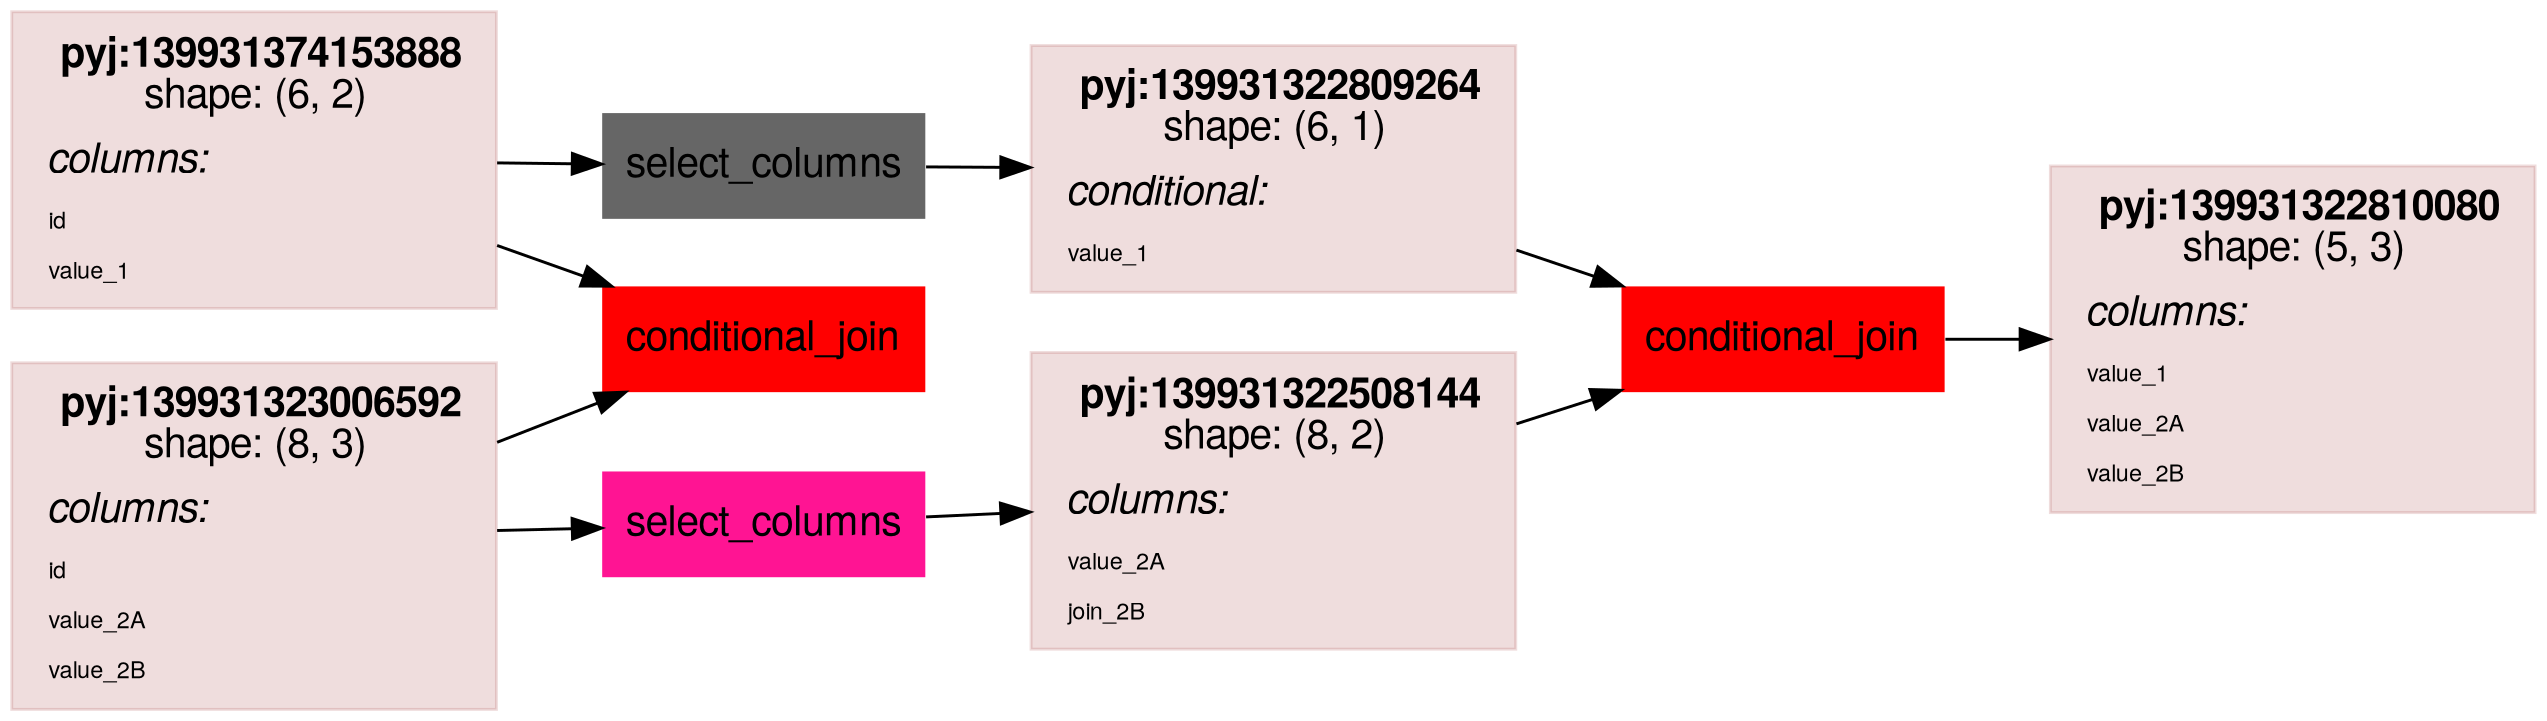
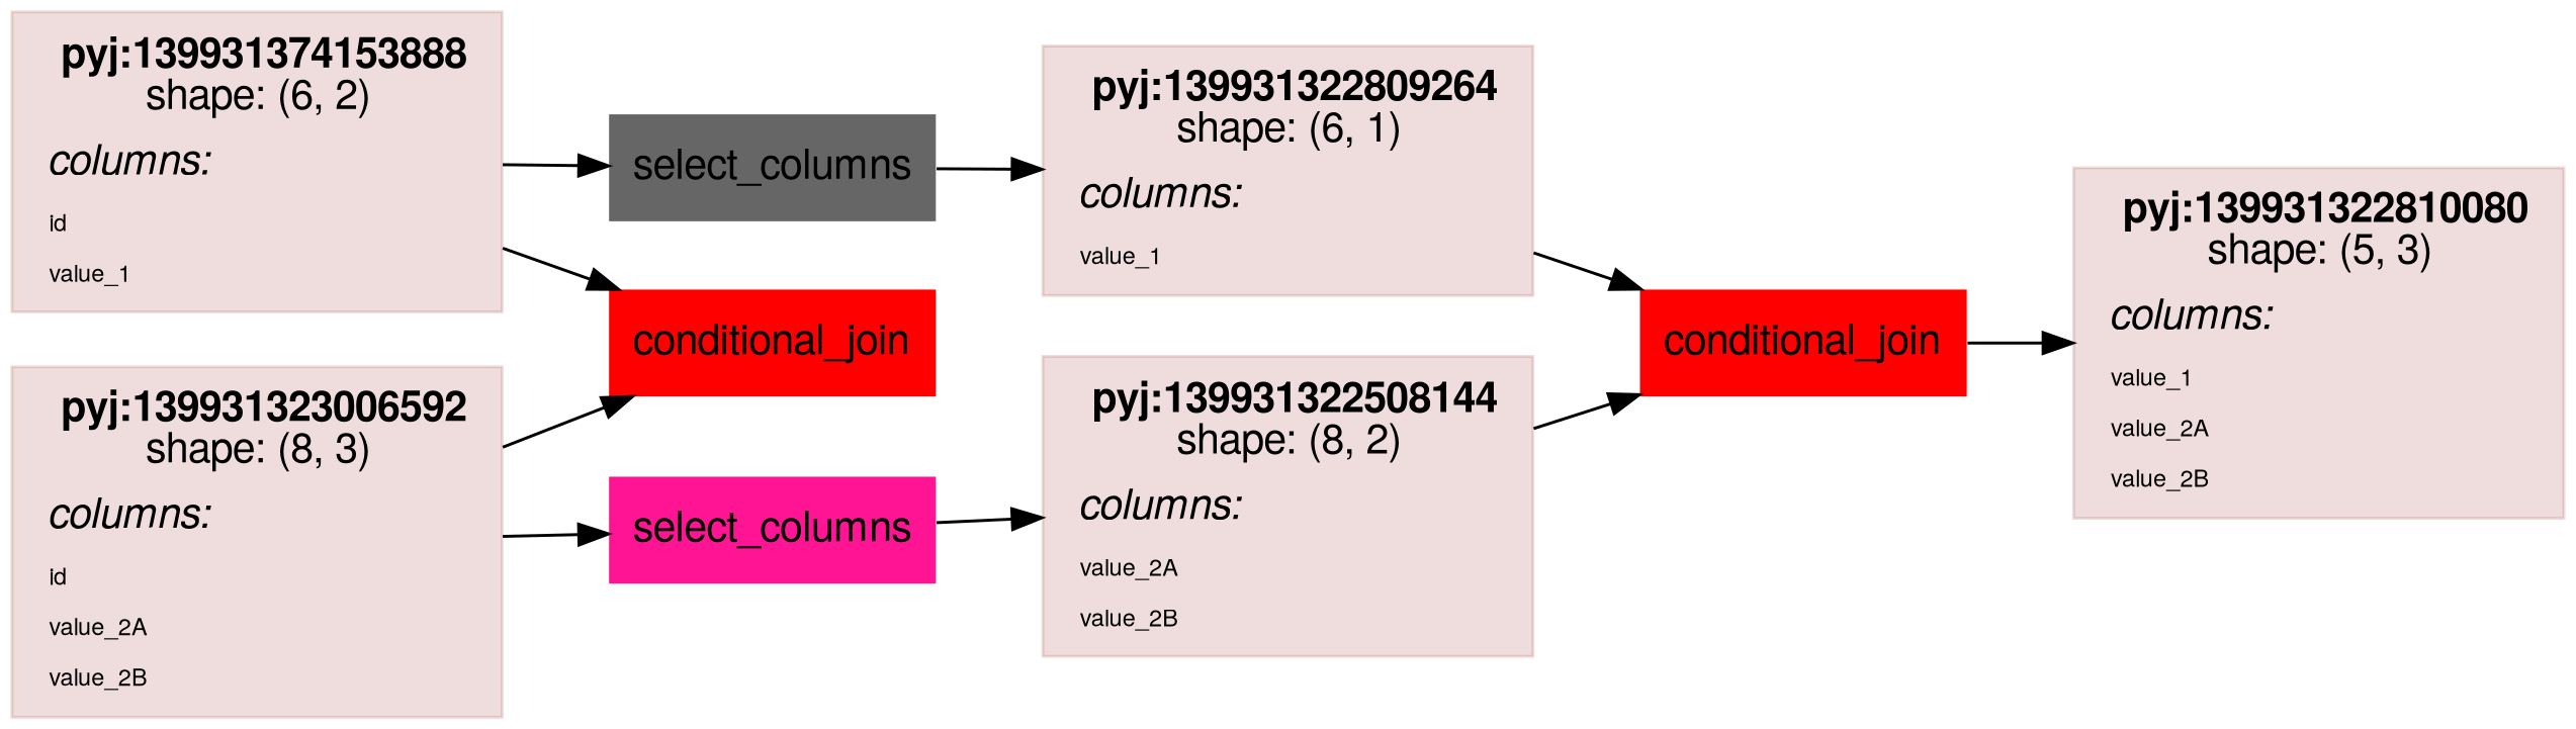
  digraph {
    fontname="Helvetica,Arial,sans-serif"
    rankdir=LR
    node [color="#88000022" fontname="Helvetica,Arial,sans-serif" pencolor="#00000044" shape=rect style=filled]
    edge [fontname="Helvetica,Arial,sans-serif"]
    n1 [label=<<table border="0" cellborder="0" cellspacing="0" cellpadding="4">                          <tr> <td> <b>pyj:139931374153888</b><br/>shape: (6, 2)</td> </tr>                          <tr> <td align="left"><i>columns:</i><br align="left"/></td></tr>                 <tr><td align="left"><FONT POINT-SIZE="8px">id</FONT></td></tr> <tr><td align="left"><FONT POINT-SIZE="8px">value_1</FONT></td></tr>                          </table>>]
    n2 [color=red label=conditional_join shape=plaintext]
    n3 [color=gray40 label=select_columns shape=plaintext]
-   n4 [label=<<table border="0" cellborder="0" cellspacing="0" cellpadding="4">                          <tr> <td> <b>pyj:139931322809264</b><br/>shape: (6, 1)</td> </tr>                          <tr> <td align="left"><i>conditional:</i><br align="left"/></td></tr>                 <tr><td align="left"><FONT POINT-SIZE="8px">value_1</FONT></td></tr>                          </table>>]
+   n4 [label=<<table border="0" cellborder="0" cellspacing="0" cellpadding="4">                          <tr> <td> <b>pyj:139931322809264</b><br/>shape: (6, 1)</td> </tr>                          <tr> <td align="left"><i>columns:</i><br align="left"/></td></tr>                 <tr><td align="left"><FONT POINT-SIZE="8px">value_1</FONT></td></tr>                          </table>>]
    n5 [label=<<table border="0" cellborder="0" cellspacing="0" cellpadding="4">                          <tr> <td> <b>pyj:139931323006592</b><br/>shape: (8, 3)</td> </tr>                          <tr> <td align="left"><i>columns:</i><br align="left"/></td></tr>                 <tr><td align="left"><FONT POINT-SIZE="8px">id</FONT></td></tr> <tr><td align="left"><FONT POINT-SIZE="8px">value_2A</FONT></td></tr> <tr><td align="left"><FONT POINT-SIZE="8px">value_2B</FONT></td></tr>                          </table>>]
    n6 [color=deeppink label=select_columns shape=plaintext]
-   n7 [label=<<table border="0" cellborder="0" cellspacing="0" cellpadding="4">                          <tr> <td> <b>pyj:139931322508144</b><br/>shape: (8, 2)</td> </tr>                          <tr> <td align="left"><i>columns:</i><br align="left"/></td></tr>                 <tr><td align="left"><FONT POINT-SIZE="8px">value_2A</FONT></td></tr> <tr><td align="left"><FONT POINT-SIZE="8px">join_2B</FONT></td></tr>                          </table>>]
+   n7 [label=<<table border="0" cellborder="0" cellspacing="0" cellpadding="4">                          <tr> <td> <b>pyj:139931322508144</b><br/>shape: (8, 2)</td> </tr>                          <tr> <td align="left"><i>columns:</i><br align="left"/></td></tr>                 <tr><td align="left"><FONT POINT-SIZE="8px">value_2A</FONT></td></tr> <tr><td align="left"><FONT POINT-SIZE="8px">value_2B</FONT></td></tr>                          </table>>]
    n8 [color=red label=conditional_join shape=plaintext]
    n9 [label=<<table border="0" cellborder="0" cellspacing="0" cellpadding="4">                          <tr> <td> <b>pyj:139931322810080</b><br/>shape: (5, 3)</td> </tr>                          <tr> <td align="left"><i>columns:</i><br align="left"/></td></tr>                 <tr><td align="left"><FONT POINT-SIZE="8px">value_1</FONT></td></tr> <tr><td align="left"><FONT POINT-SIZE="8px">value_2A</FONT></td></tr> <tr><td align="left"><FONT POINT-SIZE="8px">value_2B</FONT></td></tr>                          </table>>]
    n1 -> n2
    n1 -> n3
    n3 -> n4
    n4 -> n8
    n5 -> n2
    n5 -> n6
    n6 -> n7
    n7 -> n8
    n8 -> n9
  }
